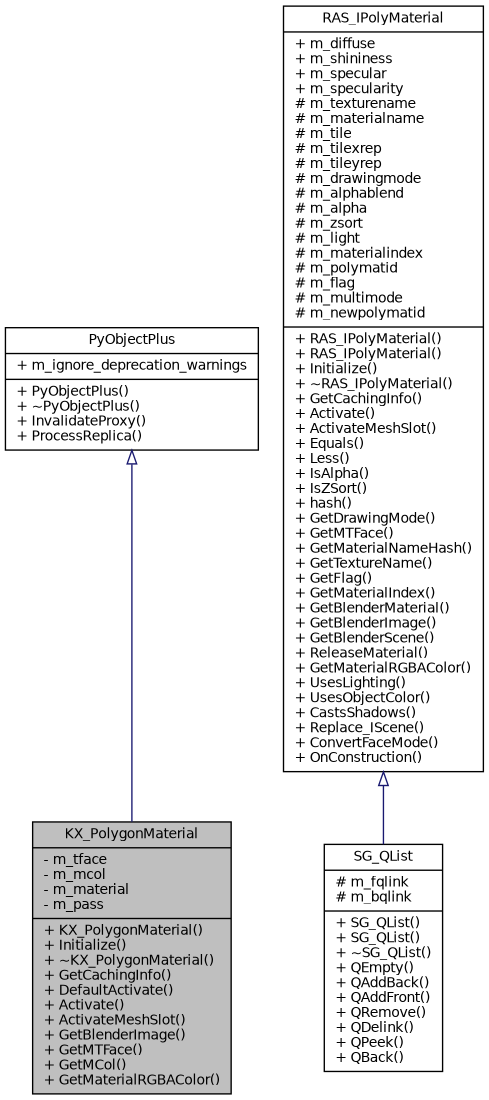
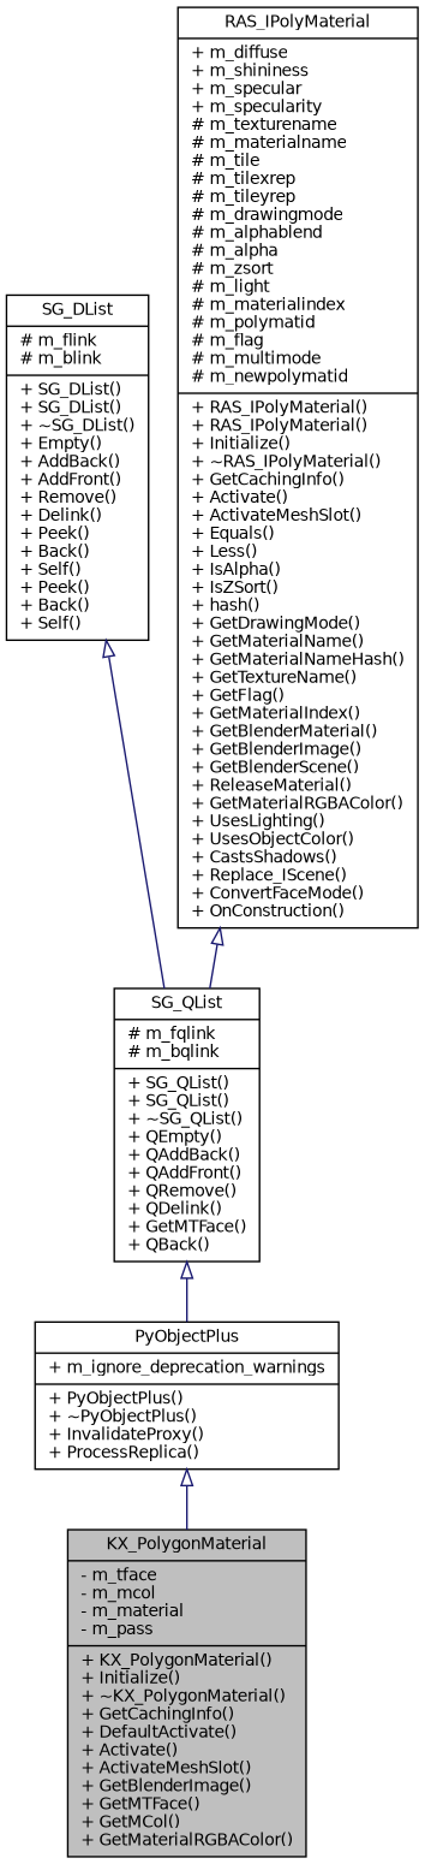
  digraph {
    node [color=black fillcolor=white fontname=Helvetica fontsize=10 shape=record style=filled]
    edge [arrowtail=empty color=midnightblue dir=back fontname=Helvetica fontsize=10 labelfontname=Helvetica labelfontsize=10 style=solid]
    n1 [fillcolor=grey75 fontcolor=black height=0.2 label="{KX_PolygonMaterial\n|- m_tface\l- m_mcol\l- m_material\l- m_pass\l|+ KX_PolygonMaterial()\l+ Initialize()\l+ ~KX_PolygonMaterial()\l+ GetCachingInfo()\l+ DefaultActivate()\l+ Activate()\l+ ActivateMeshSlot()\l+ GetBlenderImage()\l+ GetMTFace()\l+ GetMCol()\l+ GetMaterialRGBAColor()\l}" width=0.4]
    n2 [height=0.2 label="{PyObjectPlus\n|+ m_ignore_deprecation_warnings\l|+ PyObjectPlus()\l+ ~PyObjectPlus()\l+ InvalidateProxy()\l+ ProcessReplica()\l}" width=0.4]
-   n3 [height=0.2 label="{SG_QList\n|# m_fqlink\l# m_bqlink\l|+ SG_QList()\l+ SG_QList()\l+ ~SG_QList()\l+ QEmpty()\l+ QAddBack()\l+ QAddFront()\l+ QRemove()\l+ QDelink()\l+ QPeek()\l+ QBack()\l}" width=0.4]
-   n5 [height=0.2 label="{RAS_IPolyMaterial\n|+ m_diffuse\l+ m_shininess\l+ m_specular\l+ m_specularity\l# m_texturename\l# m_materialname\l# m_tile\l# m_tilexrep\l# m_tileyrep\l# m_drawingmode\l# m_alphablend\l# m_alpha\l# m_zsort\l# m_light\l# m_materialindex\l# m_polymatid\l# m_flag\l# m_multimode\l# m_newpolymatid\l|+ RAS_IPolyMaterial()\l+ RAS_IPolyMaterial()\l+ Initialize()\l+ ~RAS_IPolyMaterial()\l+ GetCachingInfo()\l+ Activate()\l+ ActivateMeshSlot()\l+ Equals()\l+ Less()\l+ IsAlpha()\l+ IsZSort()\l+ hash()\l+ GetDrawingMode()\l+ GetMTFace()\l+ GetMaterialNameHash()\l+ GetTextureName()\l+ GetFlag()\l+ GetMaterialIndex()\l+ GetBlenderMaterial()\l+ GetBlenderImage()\l+ GetBlenderScene()\l+ ReleaseMaterial()\l+ GetMaterialRGBAColor()\l+ UsesLighting()\l+ UsesObjectColor()\l+ CastsShadows()\l+ Replace_IScene()\l+ ConvertFaceMode()\l+ OnConstruction()\l}" width=0.4]
+   n3 [height=0.2 label="{SG_QList\n|# m_fqlink\l# m_bqlink\l|+ SG_QList()\l+ SG_QList()\l+ ~SG_QList()\l+ QEmpty()\l+ QAddBack()\l+ QAddFront()\l+ QRemove()\l+ QDelink()\l+ GetMTFace()\l+ QBack()\l}" width=0.4]
+   n4 [height=0.2 label="{SG_DList\n|# m_flink\l# m_blink\l|+ SG_DList()\l+ SG_DList()\l+ ~SG_DList()\l+ Empty()\l+ AddBack()\l+ AddFront()\l+ Remove()\l+ Delink()\l+ Peek()\l+ Back()\l+ Self()\l+ Peek()\l+ Back()\l+ Self()\l}" width=0.4]
+   n5 [height=0.2 label="{RAS_IPolyMaterial\n|+ m_diffuse\l+ m_shininess\l+ m_specular\l+ m_specularity\l# m_texturename\l# m_materialname\l# m_tile\l# m_tilexrep\l# m_tileyrep\l# m_drawingmode\l# m_alphablend\l# m_alpha\l# m_zsort\l# m_light\l# m_materialindex\l# m_polymatid\l# m_flag\l# m_multimode\l# m_newpolymatid\l|+ RAS_IPolyMaterial()\l+ RAS_IPolyMaterial()\l+ Initialize()\l+ ~RAS_IPolyMaterial()\l+ GetCachingInfo()\l+ Activate()\l+ ActivateMeshSlot()\l+ Equals()\l+ Less()\l+ IsAlpha()\l+ IsZSort()\l+ hash()\l+ GetDrawingMode()\l+ GetMaterialName()\l+ GetMaterialNameHash()\l+ GetTextureName()\l+ GetFlag()\l+ GetMaterialIndex()\l+ GetBlenderMaterial()\l+ GetBlenderImage()\l+ GetBlenderScene()\l+ ReleaseMaterial()\l+ GetMaterialRGBAColor()\l+ UsesLighting()\l+ UsesObjectColor()\l+ CastsShadows()\l+ Replace_IScene()\l+ ConvertFaceMode()\l+ OnConstruction()\l}" width=0.4]
    n2 -> n1
+   n3 -> n2
+   n4 -> n3
    n5 -> n3
  }
